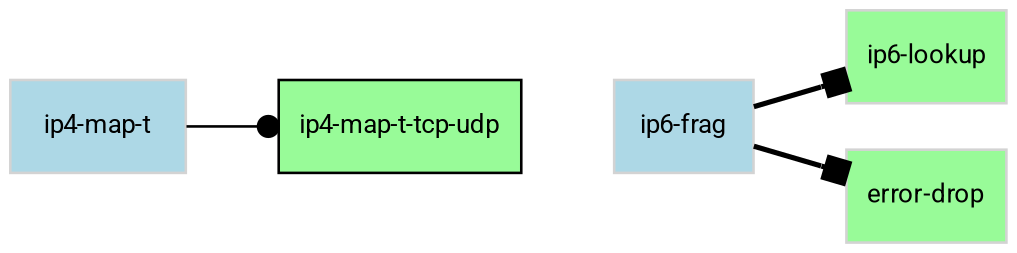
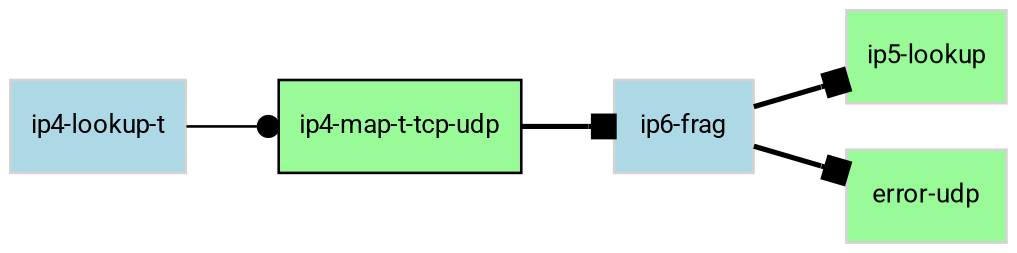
  digraph {
    fontname=Roboto
    rankdir=LR
    node [color=lightgray fillcolor=palegreen fontcolor=black fontname=Roboto fontsize=10 shape=box style=filled]
    edge [arrowhead=box fontname=Roboto fontsize=8 style=bold]
    "ip4-map-t-tcp-udp" [color=black]
    "ip6-frag" [fillcolor=lightblue]
-   "ip6-lookup"
-   "error-drop"
-   "ip4-map-t" [fillcolor=lightblue]
+   "ip6-lookup" [label="ip5-lookup"]
+   "error-drop" [label="error-udp"]
+   "ip4-map-t" [fillcolor=lightblue label="ip4-lookup-t"]
+   "ip4-map-t-tcp-udp" -> "ip6-frag"
    "ip6-frag" -> "ip6-lookup"
    "ip6-frag" -> "error-drop"
    "ip4-map-t" -> "ip4-map-t-tcp-udp" [arrowhead=dot style=solid]
  }
